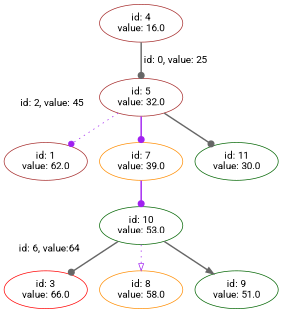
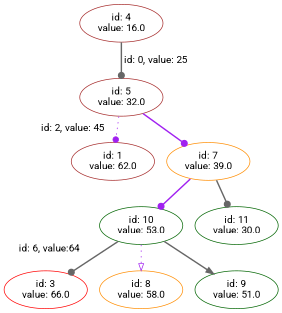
  strict digraph {
    fontname=Roboto
    node [color=brown fontname=Roboto]
    edge [arrowhead=dot color=gray40 fontname=Roboto style=bold]
    n1 [label="id: 1\nvalue: 62.0"]
    n2 [color=red label="id: 3\nvalue: 66.0"]
    n3 [label="id: 4\nvalue: 16.0"]
    n4 [label="id: 5\nvalue: 32.0"]
    n5 [color=darkorange label="id: 7\nvalue: 39.0"]
    n6 [color=darkgreen label="id: 10\nvalue: 53.0"]
    n7 [color=darkgreen label="id: 11\nvalue: 30.0"]
    n8 [color=darkorange label="id: 8\nvalue: 58.0"]
    n9 [color=darkgreen label="id: 9\nvalue: 51.0"]
    n3 -> n4 [label=" id: 0, value: 25"]
    n4 -> n1 [color=purple headlabel=" id: 2, value: 45" labelangle=80 labeldistance=6.5 style=dotted]
    n4 -> n5 [color=purple]
    n5 -> n6 [color=purple]
-   n4 -> n7
+   n5 -> n7
    n6 -> n2 [headlabel="id: 6, value:64" labelangle=95 labeldistance=4.5]
    n6 -> n8 [arrowhead=onormal color=purple style=dotted]
    n6 -> n9 [arrowhead=normal]
  }
